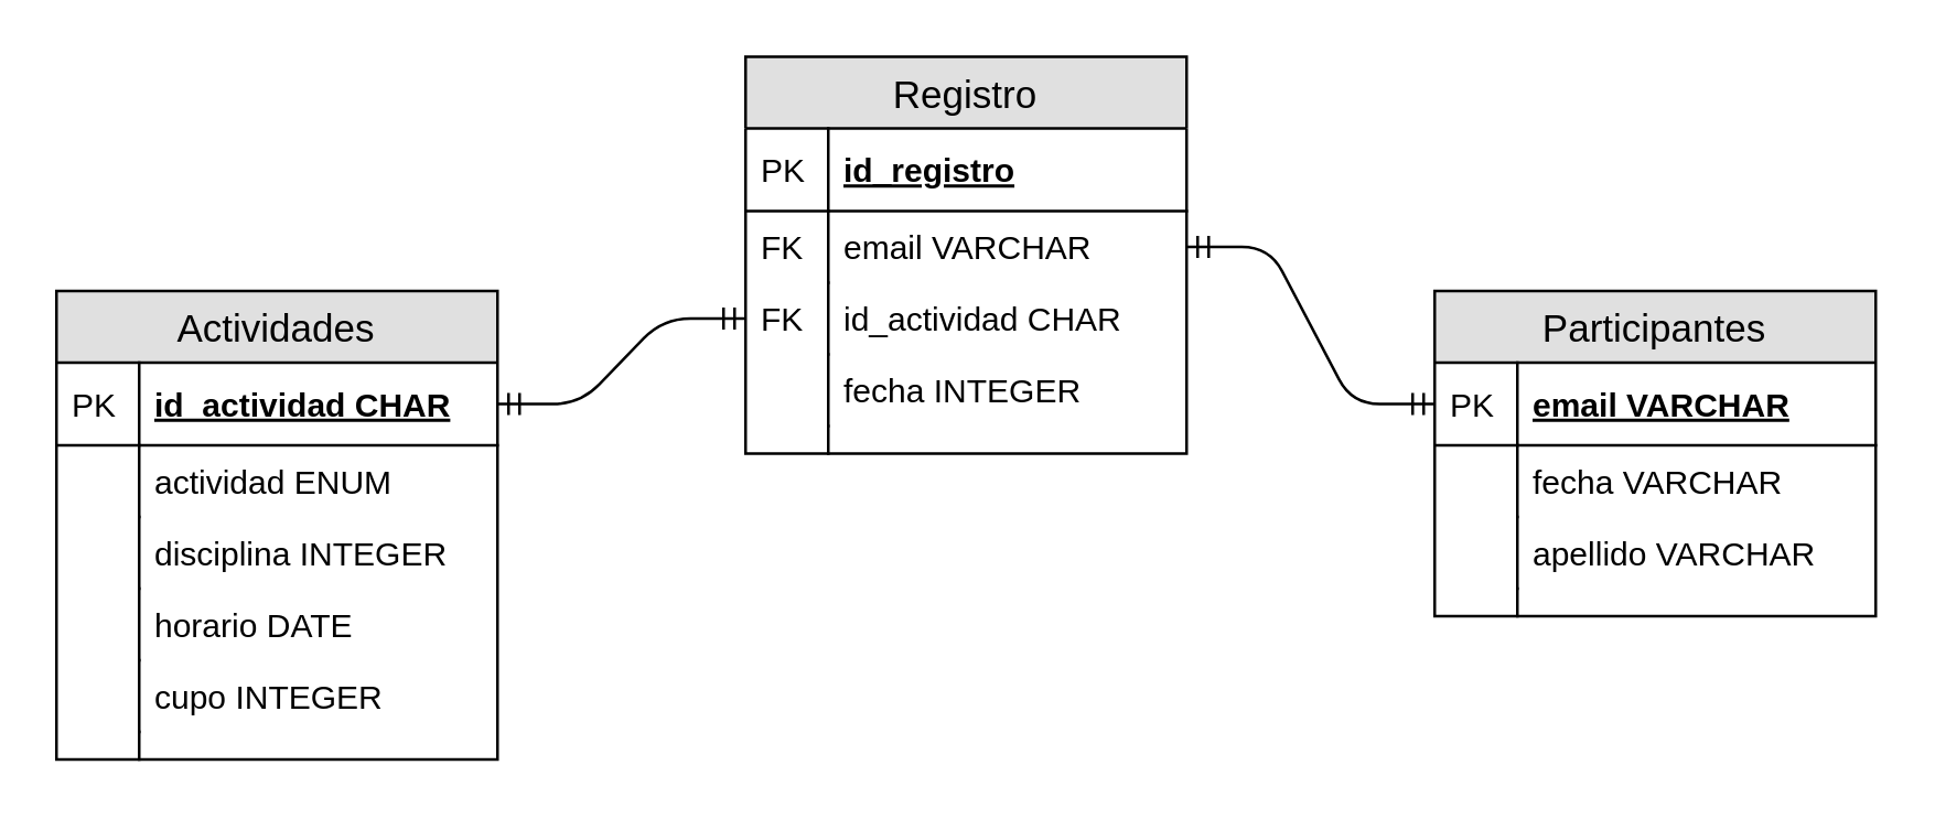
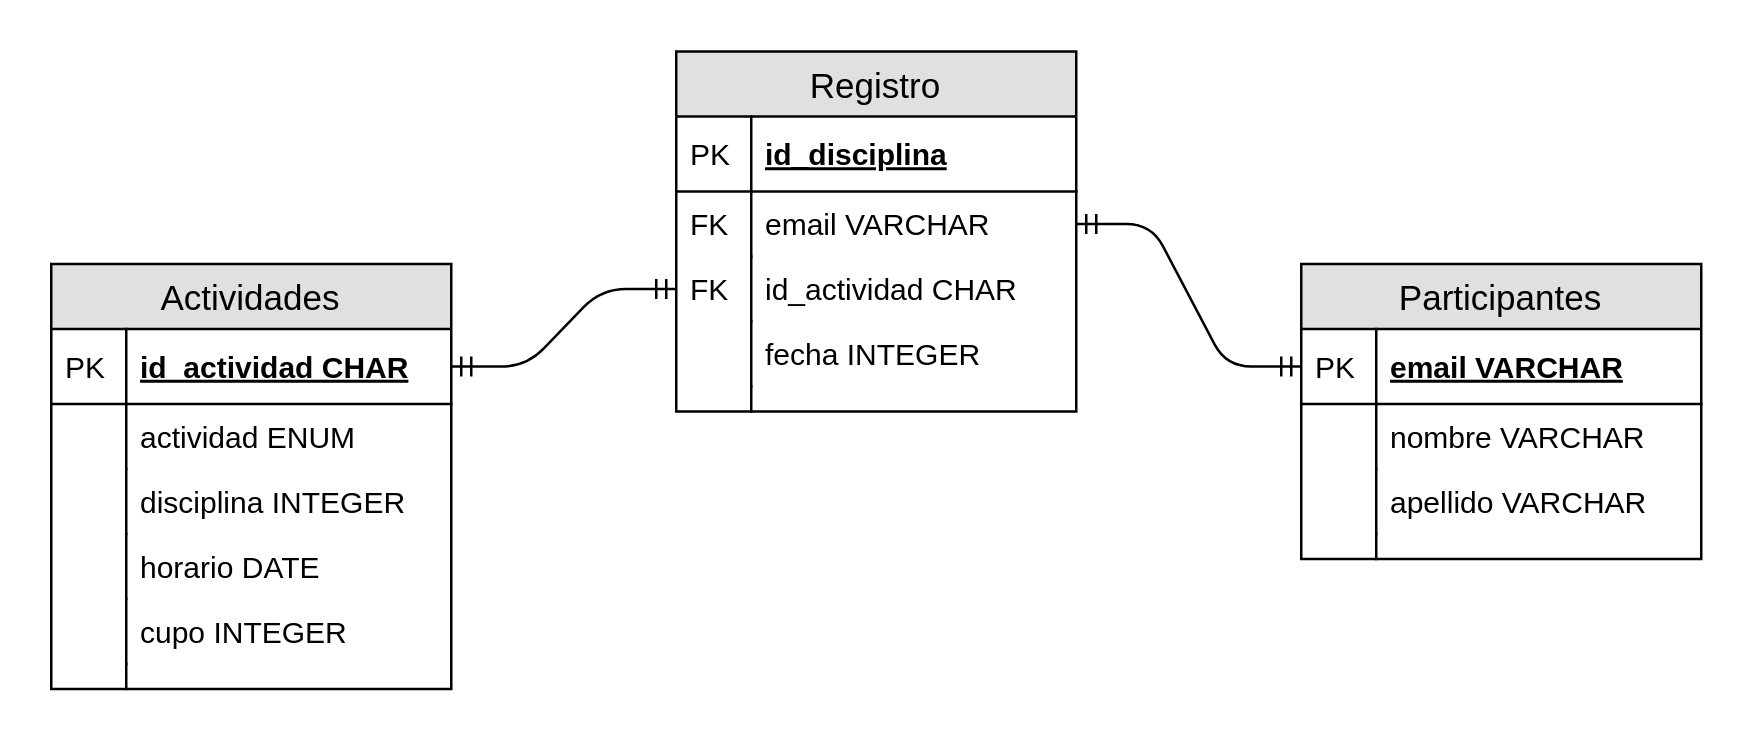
  <mxCell id="0" />
  <mxCell id="1" parent="0" />
  <mxCell id="2" value="Actividades" style="swimlane;fontStyle=0;childLayout=stackLayout;horizontal=1;startSize=26;fillColor=#e0e0e0;horizontalStack=0;resizeParent=1;resizeParentMax=0;resizeLast=0;collapsible=1;marginBottom=0;swimlaneFillColor=#ffffff;align=center;fontSize=14;" vertex="1" parent="1"><mxGeometry x="20" y="105" width="160" height="170" as="geometry" /></mxCell>
  <mxCell id="3" value="id_actividad CHAR" style="shape=partialRectangle;top=0;left=0;right=0;bottom=1;align=left;verticalAlign=middle;fillColor=none;spacingLeft=34;spacingRight=4;overflow=hidden;rotatable=0;points=[[0,0.5],[1,0.5]];portConstraint=eastwest;dropTarget=0;fontStyle=5;fontSize=12;" vertex="1" parent="2"><mxGeometry y="26" width="160" height="30" as="geometry" /></mxCell>
  <mxCell id="4" value="PK" style="shape=partialRectangle;top=0;left=0;bottom=0;fillColor=none;align=left;verticalAlign=middle;spacingLeft=4;spacingRight=4;overflow=hidden;rotatable=0;points=[];portConstraint=eastwest;part=1;fontSize=12;" vertex="1" connectable="0" parent="3"><mxGeometry width="30" height="30" as="geometry" /></mxCell>
  <mxCell id="5" value="actividad ENUM" style="shape=partialRectangle;top=0;left=0;right=0;bottom=0;align=left;verticalAlign=top;fillColor=none;spacingLeft=34;spacingRight=4;overflow=hidden;rotatable=0;points=[[0,0.5],[1,0.5]];portConstraint=eastwest;dropTarget=0;fontSize=12;" vertex="1" parent="2"><mxGeometry y="56" width="160" height="26" as="geometry" /></mxCell>
  <mxCell id="6" value="" style="shape=partialRectangle;top=0;left=0;bottom=0;fillColor=none;align=left;verticalAlign=top;spacingLeft=4;spacingRight=4;overflow=hidden;rotatable=0;points=[];portConstraint=eastwest;part=1;fontSize=12;" vertex="1" connectable="0" parent="5"><mxGeometry width="30" height="26" as="geometry" /></mxCell>
  <mxCell id="7" value="disciplina INTEGER" style="shape=partialRectangle;top=0;left=0;right=0;bottom=0;align=left;verticalAlign=top;fillColor=none;spacingLeft=34;spacingRight=4;overflow=hidden;rotatable=0;points=[[0,0.5],[1,0.5]];portConstraint=eastwest;dropTarget=0;fontSize=12;" vertex="1" parent="2"><mxGeometry y="82" width="160" height="26" as="geometry" /></mxCell>
  <mxCell id="8" value="" style="shape=partialRectangle;top=0;left=0;bottom=0;fillColor=none;align=left;verticalAlign=top;spacingLeft=4;spacingRight=4;overflow=hidden;rotatable=0;points=[];portConstraint=eastwest;part=1;fontSize=12;" vertex="1" connectable="0" parent="7"><mxGeometry width="30" height="26" as="geometry" /></mxCell>
  <mxCell id="9" value="horario DATE" style="shape=partialRectangle;top=0;left=0;right=0;bottom=0;align=left;verticalAlign=top;fillColor=none;spacingLeft=34;spacingRight=4;overflow=hidden;rotatable=0;points=[[0,0.5],[1,0.5]];portConstraint=eastwest;dropTarget=0;fontSize=12;" vertex="1" parent="2"><mxGeometry y="108" width="160" height="26" as="geometry" /></mxCell>
  <mxCell id="10" value="" style="shape=partialRectangle;top=0;left=0;bottom=0;fillColor=none;align=left;verticalAlign=top;spacingLeft=4;spacingRight=4;overflow=hidden;rotatable=0;points=[];portConstraint=eastwest;part=1;fontSize=12;" vertex="1" connectable="0" parent="9"><mxGeometry width="30" height="26" as="geometry" /></mxCell>
  <mxCell id="11" value="cupo INTEGER" style="shape=partialRectangle;top=0;left=0;right=0;bottom=0;align=left;verticalAlign=top;fillColor=none;spacingLeft=34;spacingRight=4;overflow=hidden;rotatable=0;points=[[0,0.5],[1,0.5]];portConstraint=eastwest;dropTarget=0;fontSize=12;" vertex="1" parent="2"><mxGeometry y="134" width="160" height="26" as="geometry" /></mxCell>
  <mxCell id="12" value="" style="shape=partialRectangle;top=0;left=0;bottom=0;fillColor=none;align=left;verticalAlign=top;spacingLeft=4;spacingRight=4;overflow=hidden;rotatable=0;points=[];portConstraint=eastwest;part=1;fontSize=12;" vertex="1" connectable="0" parent="11"><mxGeometry width="30" height="26" as="geometry" /></mxCell>
  <mxCell id="13" value="" style="shape=partialRectangle;top=0;left=0;right=0;bottom=0;align=left;verticalAlign=top;fillColor=none;spacingLeft=34;spacingRight=4;overflow=hidden;rotatable=0;points=[[0,0.5],[1,0.5]];portConstraint=eastwest;dropTarget=0;fontSize=12;" vertex="1" parent="2"><mxGeometry y="160" width="160" height="10" as="geometry" /></mxCell>
  <mxCell id="14" value="" style="shape=partialRectangle;top=0;left=0;bottom=0;fillColor=none;align=left;verticalAlign=top;spacingLeft=4;spacingRight=4;overflow=hidden;rotatable=0;points=[];portConstraint=eastwest;part=1;fontSize=12;" vertex="1" connectable="0" parent="13"><mxGeometry width="30" height="10" as="geometry" /></mxCell>
  <mxCell id="15" value="Participantes" style="swimlane;fontStyle=0;childLayout=stackLayout;horizontal=1;startSize=26;fillColor=#e0e0e0;horizontalStack=0;resizeParent=1;resizeParentMax=0;resizeLast=0;collapsible=1;marginBottom=0;swimlaneFillColor=#ffffff;align=center;fontSize=14;" vertex="1" parent="1"><mxGeometry x="520" y="105" width="160" height="118" as="geometry" /></mxCell>
  <mxCell id="16" value="email VARCHAR" style="shape=partialRectangle;top=0;left=0;right=0;bottom=1;align=left;verticalAlign=middle;fillColor=none;spacingLeft=34;spacingRight=4;overflow=hidden;rotatable=0;points=[[0,0.5],[1,0.5]];portConstraint=eastwest;dropTarget=0;fontStyle=5;fontSize=12;" vertex="1" parent="15"><mxGeometry y="26" width="160" height="30" as="geometry" /></mxCell>
  <mxCell id="17" value="PK" style="shape=partialRectangle;top=0;left=0;bottom=0;fillColor=none;align=left;verticalAlign=middle;spacingLeft=4;spacingRight=4;overflow=hidden;rotatable=0;points=[];portConstraint=eastwest;part=1;fontSize=12;" vertex="1" connectable="0" parent="16"><mxGeometry width="30" height="30" as="geometry" /></mxCell>
- <mxCell id="18" value="fecha VARCHAR" style="shape=partialRectangle;top=0;left=0;right=0;bottom=0;align=left;verticalAlign=top;fillColor=none;spacingLeft=34;spacingRight=4;overflow=hidden;rotatable=0;points=[[0,0.5],[1,0.5]];portConstraint=eastwest;dropTarget=0;fontSize=12;" vertex="1" parent="15"><mxGeometry y="56" width="160" height="26" as="geometry" /></mxCell>
+ <mxCell id="18" value="nombre VARCHAR" style="shape=partialRectangle;top=0;left=0;right=0;bottom=0;align=left;verticalAlign=top;fillColor=none;spacingLeft=34;spacingRight=4;overflow=hidden;rotatable=0;points=[[0,0.5],[1,0.5]];portConstraint=eastwest;dropTarget=0;fontSize=12;" vertex="1" parent="15"><mxGeometry y="56" width="160" height="26" as="geometry" /></mxCell>
  <mxCell id="19" value="" style="shape=partialRectangle;top=0;left=0;bottom=0;fillColor=none;align=left;verticalAlign=top;spacingLeft=4;spacingRight=4;overflow=hidden;rotatable=0;points=[];portConstraint=eastwest;part=1;fontSize=12;" vertex="1" connectable="0" parent="18"><mxGeometry width="30" height="26" as="geometry" /></mxCell>
  <mxCell id="20" value="apellido VARCHAR" style="shape=partialRectangle;top=0;left=0;right=0;bottom=0;align=left;verticalAlign=top;fillColor=none;spacingLeft=34;spacingRight=4;overflow=hidden;rotatable=0;points=[[0,0.5],[1,0.5]];portConstraint=eastwest;dropTarget=0;fontSize=12;" vertex="1" parent="15"><mxGeometry y="82" width="160" height="26" as="geometry" /></mxCell>
  <mxCell id="21" value="" style="shape=partialRectangle;top=0;left=0;bottom=0;fillColor=none;align=left;verticalAlign=top;spacingLeft=4;spacingRight=4;overflow=hidden;rotatable=0;points=[];portConstraint=eastwest;part=1;fontSize=12;" vertex="1" connectable="0" parent="20"><mxGeometry width="30" height="26" as="geometry" /></mxCell>
  <mxCell id="22" value="" style="shape=partialRectangle;top=0;left=0;right=0;bottom=0;align=left;verticalAlign=top;fillColor=none;spacingLeft=34;spacingRight=4;overflow=hidden;rotatable=0;points=[[0,0.5],[1,0.5]];portConstraint=eastwest;dropTarget=0;fontSize=12;" vertex="1" parent="15"><mxGeometry y="108" width="160" height="10" as="geometry" /></mxCell>
  <mxCell id="23" value="" style="shape=partialRectangle;top=0;left=0;bottom=0;fillColor=none;align=left;verticalAlign=top;spacingLeft=4;spacingRight=4;overflow=hidden;rotatable=0;points=[];portConstraint=eastwest;part=1;fontSize=12;" vertex="1" connectable="0" parent="22"><mxGeometry width="30" height="10" as="geometry" /></mxCell>
  <mxCell id="24" value="Registro" style="swimlane;fontStyle=0;childLayout=stackLayout;horizontal=1;startSize=26;fillColor=#e0e0e0;horizontalStack=0;resizeParent=1;resizeParentMax=0;resizeLast=0;collapsible=1;marginBottom=0;swimlaneFillColor=#ffffff;align=center;fontSize=14;" vertex="1" parent="1"><mxGeometry x="270" y="20" width="160" height="144" as="geometry" /></mxCell>
- <mxCell id="25" value="id_registro" style="shape=partialRectangle;top=0;left=0;right=0;bottom=1;align=left;verticalAlign=middle;fillColor=none;spacingLeft=34;spacingRight=4;overflow=hidden;rotatable=0;points=[[0,0.5],[1,0.5]];portConstraint=eastwest;dropTarget=0;fontStyle=5;fontSize=12;" vertex="1" parent="24"><mxGeometry y="26" width="160" height="30" as="geometry" /></mxCell>
+ <mxCell id="25" value="id_disciplina" style="shape=partialRectangle;top=0;left=0;right=0;bottom=1;align=left;verticalAlign=middle;fillColor=none;spacingLeft=34;spacingRight=4;overflow=hidden;rotatable=0;points=[[0,0.5],[1,0.5]];portConstraint=eastwest;dropTarget=0;fontStyle=5;fontSize=12;" vertex="1" parent="24"><mxGeometry y="26" width="160" height="30" as="geometry" /></mxCell>
  <mxCell id="26" value="PK" style="shape=partialRectangle;top=0;left=0;bottom=0;fillColor=none;align=left;verticalAlign=middle;spacingLeft=4;spacingRight=4;overflow=hidden;rotatable=0;points=[];portConstraint=eastwest;part=1;fontSize=12;" vertex="1" connectable="0" parent="25"><mxGeometry width="30" height="30" as="geometry" /></mxCell>
  <mxCell id="27" value="email VARCHAR" style="shape=partialRectangle;top=0;left=0;right=0;bottom=0;align=left;verticalAlign=top;fillColor=none;spacingLeft=34;spacingRight=4;overflow=hidden;rotatable=0;points=[[0,0.5],[1,0.5]];portConstraint=eastwest;dropTarget=0;fontSize=12;" vertex="1" parent="24"><mxGeometry y="56" width="160" height="26" as="geometry" /></mxCell>
  <mxCell id="28" value="FK" style="shape=partialRectangle;top=0;left=0;bottom=0;fillColor=none;align=left;verticalAlign=top;spacingLeft=4;spacingRight=4;overflow=hidden;rotatable=0;points=[];portConstraint=eastwest;part=1;fontSize=12;" vertex="1" connectable="0" parent="27"><mxGeometry width="30" height="26" as="geometry" /></mxCell>
  <mxCell id="29" value="id_actividad CHAR" style="shape=partialRectangle;top=0;left=0;right=0;bottom=0;align=left;verticalAlign=top;fillColor=none;spacingLeft=34;spacingRight=4;overflow=hidden;rotatable=0;points=[[0,0.5],[1,0.5]];portConstraint=eastwest;dropTarget=0;fontSize=12;" vertex="1" parent="24"><mxGeometry y="82" width="160" height="26" as="geometry" /></mxCell>
  <mxCell id="30" value="FK" style="shape=partialRectangle;top=0;left=0;bottom=0;fillColor=none;align=left;verticalAlign=top;spacingLeft=4;spacingRight=4;overflow=hidden;rotatable=0;points=[];portConstraint=eastwest;part=1;fontSize=12;" vertex="1" connectable="0" parent="29"><mxGeometry width="30" height="26" as="geometry" /></mxCell>
  <mxCell id="31" value="fecha INTEGER" style="shape=partialRectangle;top=0;left=0;right=0;bottom=0;align=left;verticalAlign=top;fillColor=none;spacingLeft=34;spacingRight=4;overflow=hidden;rotatable=0;points=[[0,0.5],[1,0.5]];portConstraint=eastwest;dropTarget=0;fontSize=12;" vertex="1" parent="24"><mxGeometry y="108" width="160" height="26" as="geometry" /></mxCell>
  <mxCell id="32" value="" style="shape=partialRectangle;top=0;left=0;bottom=0;fillColor=none;align=left;verticalAlign=top;spacingLeft=4;spacingRight=4;overflow=hidden;rotatable=0;points=[];portConstraint=eastwest;part=1;fontSize=12;" vertex="1" connectable="0" parent="31"><mxGeometry width="30" height="26" as="geometry" /></mxCell>
  <mxCell id="33" value="" style="shape=partialRectangle;top=0;left=0;right=0;bottom=0;align=left;verticalAlign=top;fillColor=none;spacingLeft=34;spacingRight=4;overflow=hidden;rotatable=0;points=[[0,0.5],[1,0.5]];portConstraint=eastwest;dropTarget=0;fontSize=12;" vertex="1" parent="24"><mxGeometry y="134" width="160" height="10" as="geometry" /></mxCell>
  <mxCell id="34" value="" style="shape=partialRectangle;top=0;left=0;bottom=0;fillColor=none;align=left;verticalAlign=top;spacingLeft=4;spacingRight=4;overflow=hidden;rotatable=0;points=[];portConstraint=eastwest;part=1;fontSize=12;" vertex="1" connectable="0" parent="33"><mxGeometry width="30" height="10" as="geometry" /></mxCell>
  <mxCell id="35" value="" style="edgeStyle=entityRelationEdgeStyle;fontSize=12;html=1;endArrow=ERmandOne;startArrow=ERmandOne;entryX=0;entryY=0.5;entryDx=0;entryDy=0;exitX=1;exitY=0.5;exitDx=0;exitDy=0;" edge="1" parent="1" source="27" target="16"><mxGeometry width="100" height="100" relative="1" as="geometry"><mxPoint x="290" y="302" as="sourcePoint" /><mxPoint x="390" y="202" as="targetPoint" /></mxGeometry></mxCell>
  <mxCell id="36" value="" style="edgeStyle=entityRelationEdgeStyle;fontSize=12;html=1;endArrow=ERmandOne;startArrow=ERmandOne;entryX=0;entryY=0.5;entryDx=0;entryDy=0;exitX=1;exitY=0.5;exitDx=0;exitDy=0;" edge="1" parent="1" source="3" target="29"><mxGeometry width="100" height="100" relative="1" as="geometry"><mxPoint x="190" y="292" as="sourcePoint" /><mxPoint x="290" y="192" as="targetPoint" /></mxGeometry></mxCell>
